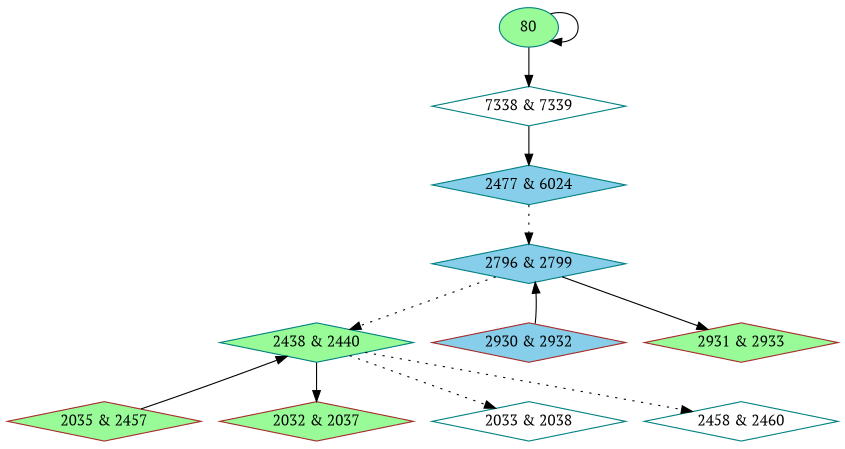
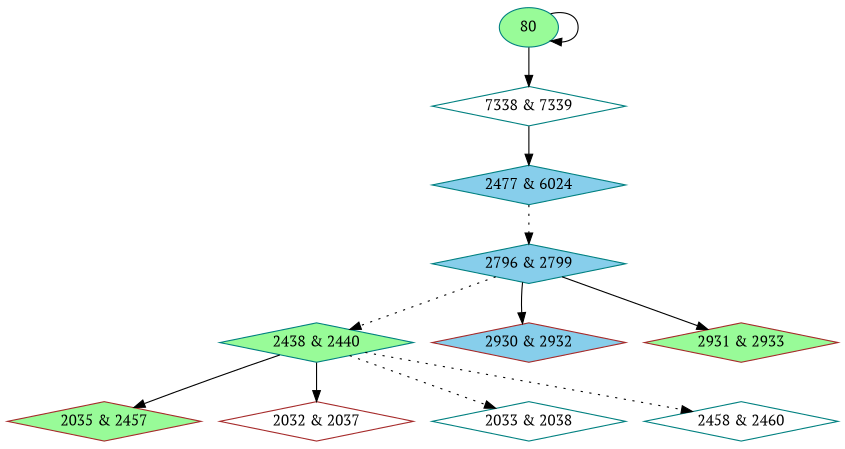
  digraph {
    fontname="PT Serif"
    node [color=teal fillcolor=white fontname="PT Serif" shape=diamond style=filled]
    edge [fontname="PT Serif" style=solid]
-   n1 [color=brown fillcolor=palegreen label="2032 & 2037"]
+   n1 [color=brown label="2032 & 2037"]
    n2 [label="2033 & 2038"]
    n3 [color=brown fillcolor=palegreen label="2035 & 2457"]
    n4 [fillcolor=palegreen label="2438 & 2440"]
    n5 [label="2458 & 2460"]
    n6 [fillcolor=skyblue label="2477 & 6024"]
    n7 [fillcolor=skyblue label="2796 & 2799"]
    n8 [color=brown fillcolor=skyblue label="2930 & 2932"]
    n9 [color=brown fillcolor=palegreen label="2931 & 2933"]
    n10 [label="7338 & 7339"]
    n11 [fillcolor=palegreen label=80 shape=""]
    n4 -> n1
    n4 -> n2 [style=dotted]
-   n3 -> n4
+   n4 -> n3
    n4 -> n5 [style=dotted]
    n6 -> n7 [style=dotted]
    n7 -> n4 [style=dotted]
-   n8 -> n7
+   n7 -> n8
    n7 -> n9
    n10 -> n6
    n11 -> n10
    n11 -> n11
  }
